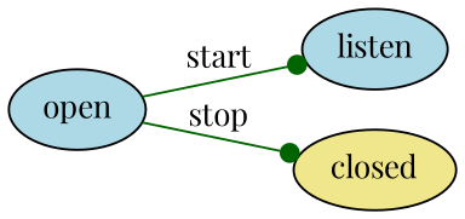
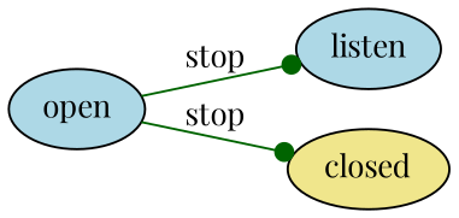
  digraph {
    fontname="Playfair Display"
    rankdir=LR
    node [fillcolor=lightblue fontname="Playfair Display" style=filled]
    edge [arrowhead=dot color=darkgreen fontname="Playfair Display"]
    open
    listen
    closed [fillcolor=khaki]
-   open -> listen [label=start]
+   open -> listen [label=stop]
    open -> closed [label=stop]
  }
